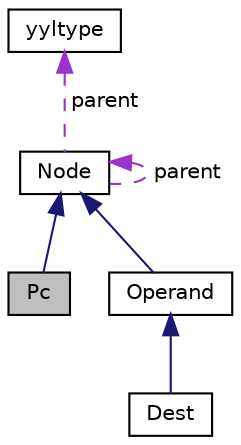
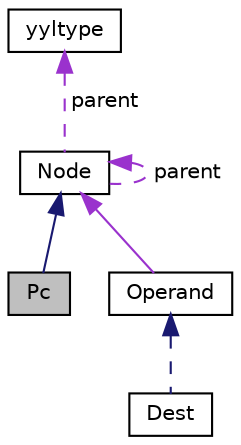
  digraph {
    node [color=black fillcolor=white fontname=Helvetica fontsize=10 shape=record style=filled]
    edge [color=midnightblue dir=back fontname=Helvetica fontsize=10 labelfontname=Helvetica labelfontsize=10 style=solid]
    n1 [fillcolor=grey75 fontcolor=black height=0.2 label=Pc width=0.4]
    n2 [height=0.2 label=Dest width=0.4]
    n3 [height=0.2 label=Operand width=0.4]
    n4 [height=0.2 label="Node" width=0.4]
    n5 [height=0.2 label=yyltype width=0.4]
-   n3 -> n2
+   n3 -> n2 [style=dashed]
    n4 -> n1
-   n4 -> n3
+   n4 -> n3 [color=darkorchid3]
    n4 -> n4 [color=darkorchid3 label=" parent" style=dashed]
    n5 -> n4 [color=darkorchid3 label=" parent" style=dashed]
  }
